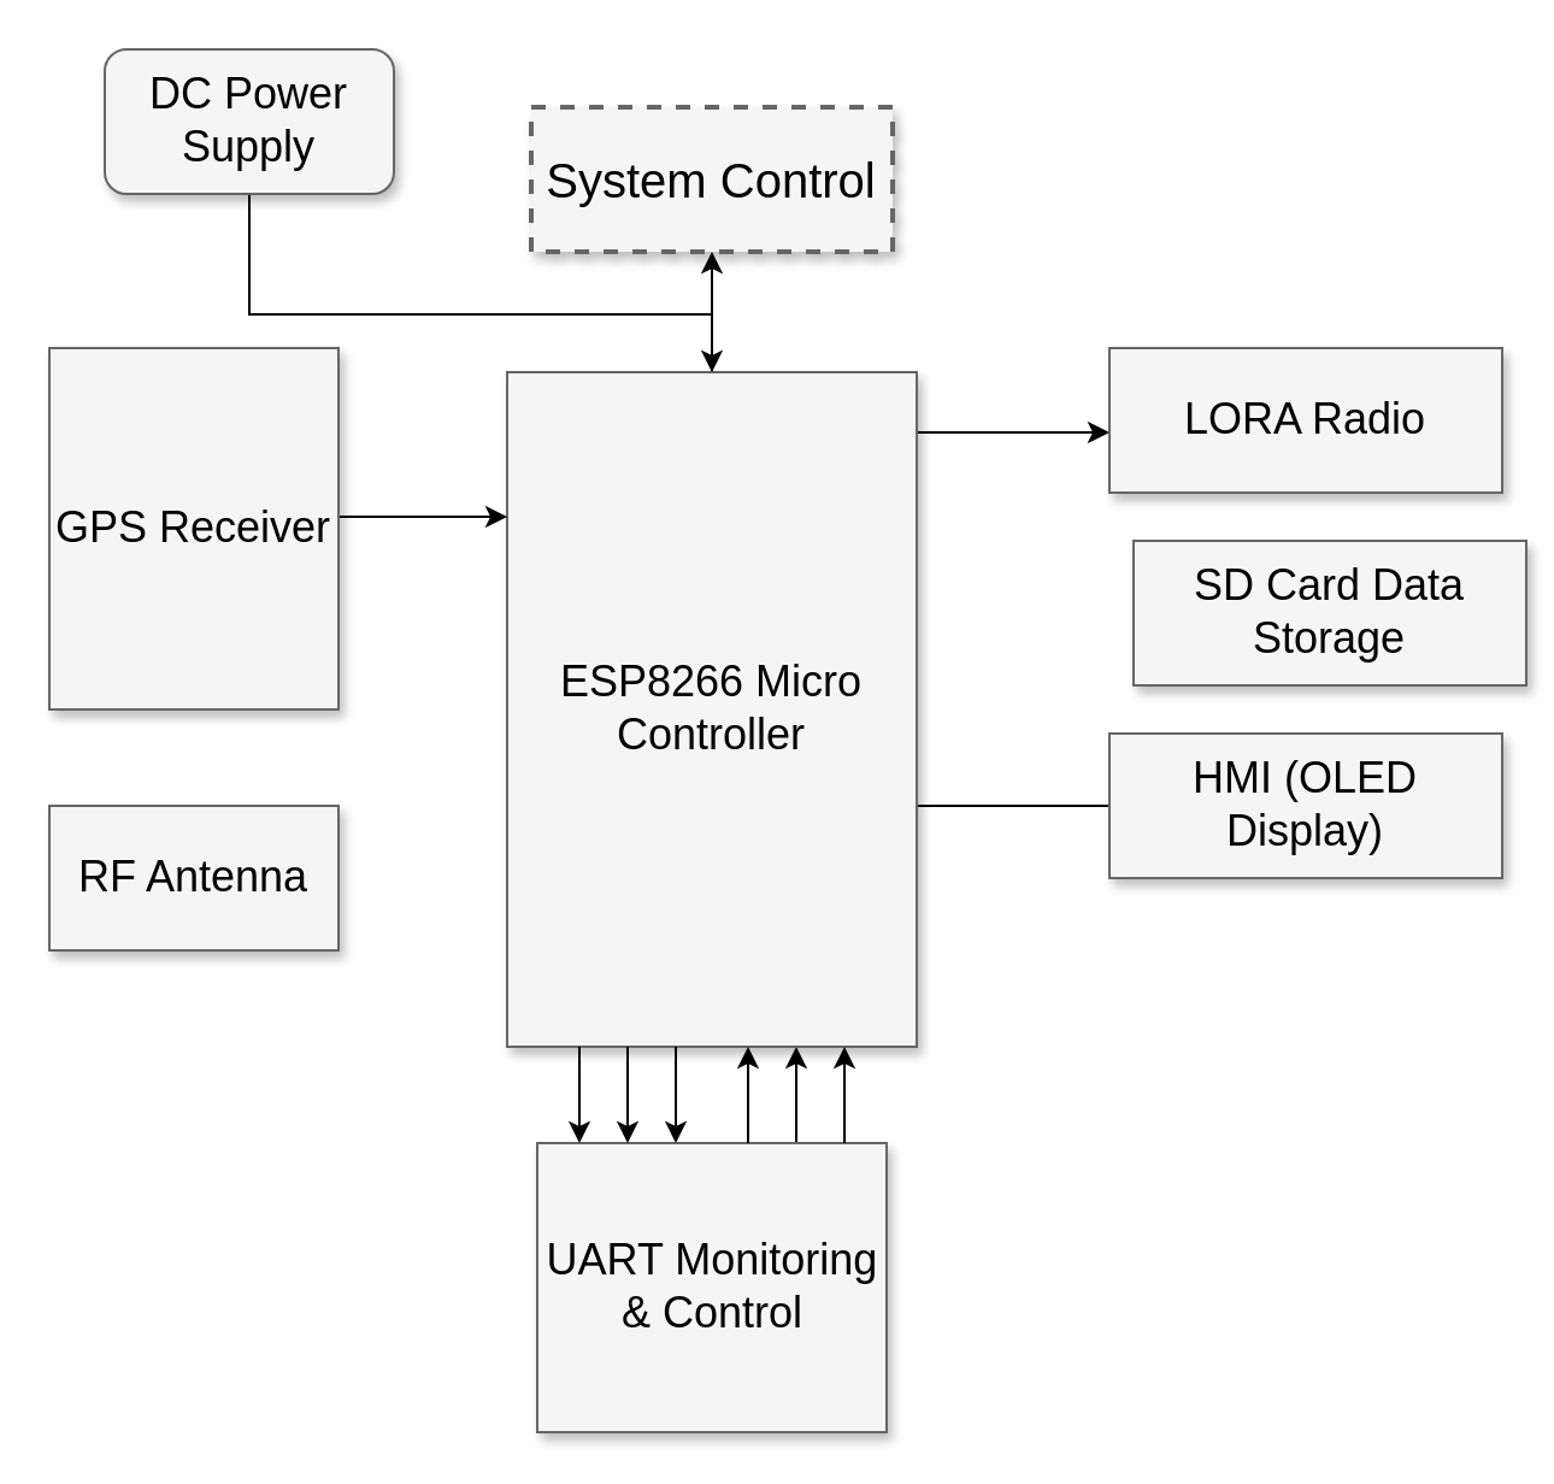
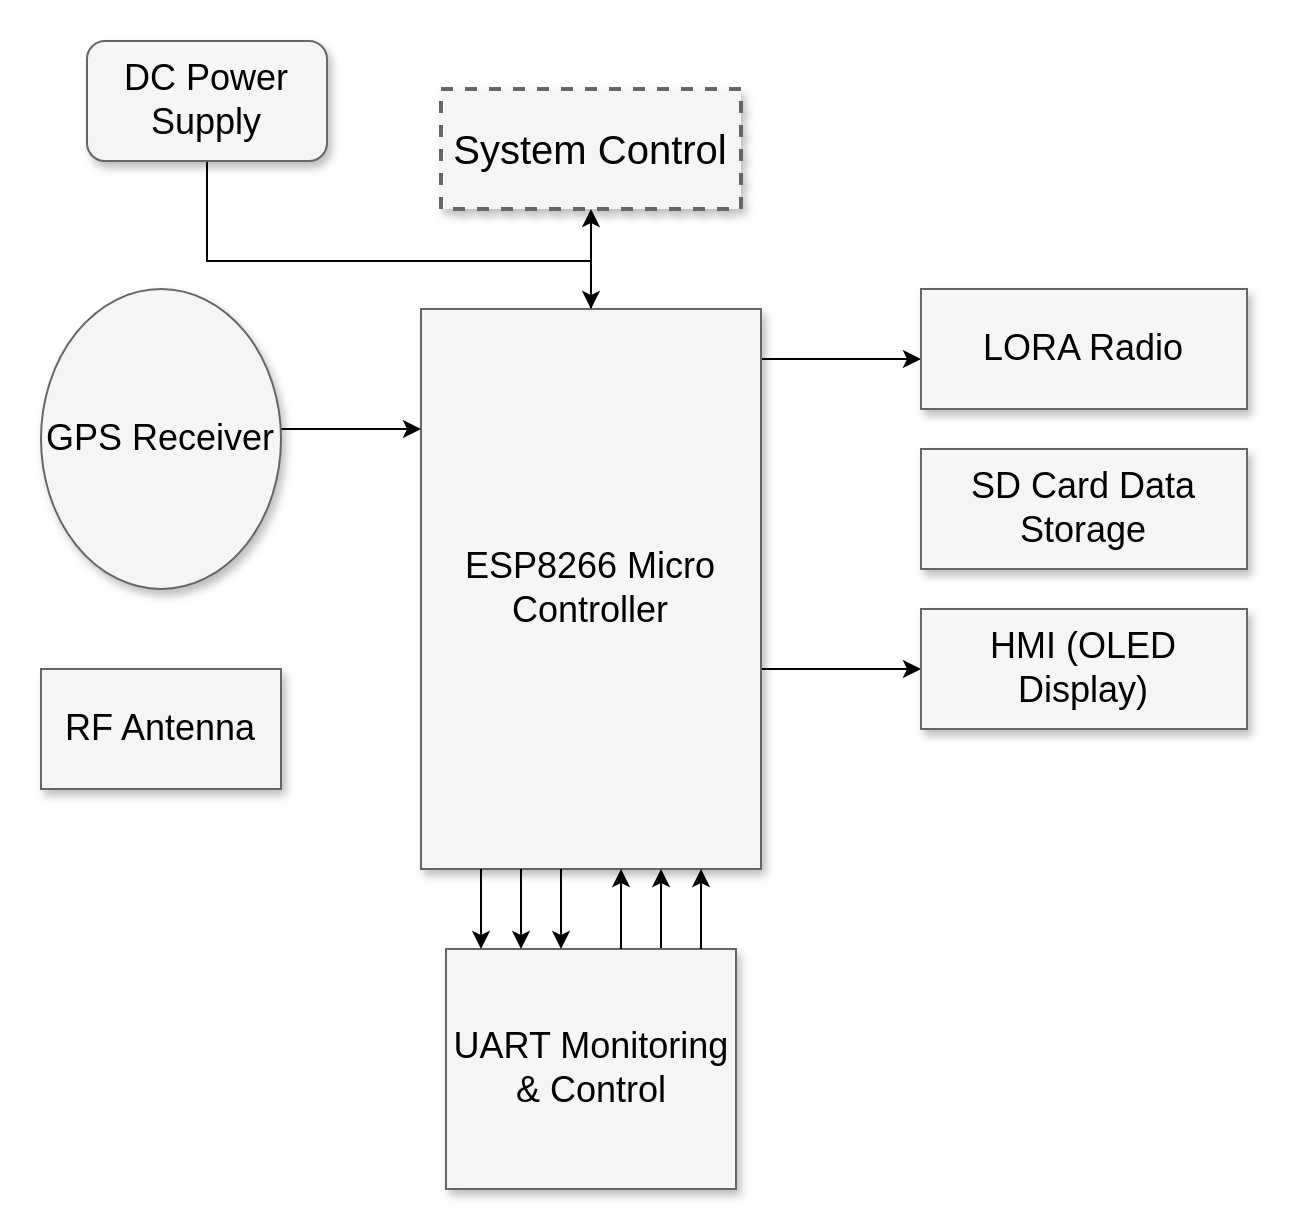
  <mxCell id="0" style=";html=1;" />
  <mxCell id="1" style=";html=1;" parent="0" />
  <mxCell id="2" value="System Control" style="whiteSpace=wrap;html=1;shadow=1;fontSize=20;fillColor=#f5f5f5;strokeColor=#666666;strokeWidth=2;dashed=1;" parent="1" vertex="1"><mxGeometry x="220" y="44" width="150" height="60" as="geometry" /></mxCell>
  <mxCell id="3" style="edgeStyle=elbowEdgeStyle;rounded=0;html=1;startArrow=none;startFill=0;jettySize=auto;orthogonalLoop=1;fontSize=18;elbow=vertical;" parent="1" source="7" target="8" edge="1"><mxGeometry relative="1" as="geometry" /></mxCell>
  <mxCell id="4" style="edgeStyle=elbowEdgeStyle;rounded=0;html=1;startArrow=none;startFill=0;jettySize=auto;orthogonalLoop=1;fontSize=18;elbow=vertical;" parent="1" source="7" target="2" edge="1"><mxGeometry relative="1" as="geometry" /></mxCell>
- <mxCell id="5" style="edgeStyle=elbowEdgeStyle;rounded=0;html=1;startArrow=none;startFill=0;jettySize=auto;orthogonalLoop=1;fontSize=18;elbow=vertical;endArrow=none;" parent="1" source="7" target="10" edge="1"><mxGeometry relative="1" as="geometry" /></mxCell>
+ <mxCell id="5" style="edgeStyle=elbowEdgeStyle;rounded=0;html=1;startArrow=none;startFill=0;jettySize=auto;orthogonalLoop=1;fontSize=18;elbow=vertical;" parent="1" source="7" target="10" edge="1"><mxGeometry relative="1" as="geometry" /></mxCell>
  <mxCell id="6" style="edgeStyle=elbowEdgeStyle;rounded=0;html=1;startArrow=none;startFill=0;jettySize=auto;orthogonalLoop=1;fontSize=18;" parent="1" source="14" target="7" edge="1"><mxGeometry relative="1" as="geometry"><Array as="points"><mxPoint x="330" y="454" /></Array></mxGeometry></mxCell>
  <mxCell id="7" value="ESP8266 Micro Controller" style="whiteSpace=wrap;html=1;shadow=1;fontSize=18;fillColor=#f5f5f5;strokeColor=#666666;" parent="1" vertex="1"><mxGeometry x="210" y="154" width="170" height="280" as="geometry" /></mxCell>
  <mxCell id="8" value="LORA Radio" style="whiteSpace=wrap;html=1;shadow=1;fontSize=18;fillColor=#f5f5f5;strokeColor=#666666;" parent="1" vertex="1"><mxGeometry x="460" y="144" width="163" height="60" as="geometry" /></mxCell>
- <mxCell id="9" value="SD Card Data Storage" style="whiteSpace=wrap;html=1;shadow=1;fontSize=18;fillColor=#f5f5f5;strokeColor=#666666;" parent="1" vertex="1"><mxGeometry x="470" y="224" width="163" height="60" as="geometry" /></mxCell>
+ <mxCell id="9" value="SD Card Data Storage" style="whiteSpace=wrap;html=1;shadow=1;fontSize=18;fillColor=#f5f5f5;strokeColor=#666666;" parent="1" vertex="1"><mxGeometry x="460" y="224" width="163" height="60" as="geometry" /></mxCell>
  <mxCell id="10" value="HMI (OLED Display)" style="whiteSpace=wrap;html=1;shadow=1;fontSize=18;fillColor=#f5f5f5;strokeColor=#666666;" parent="1" vertex="1"><mxGeometry x="460" y="304" width="163" height="60" as="geometry" /></mxCell>
  <mxCell id="11" style="edgeStyle=elbowEdgeStyle;rounded=0;html=1;startArrow=none;startFill=0;jettySize=auto;orthogonalLoop=1;fontSize=18;elbow=vertical;" parent="1" source="12" target="7" edge="1"><mxGeometry relative="1" as="geometry"><Array as="points"><mxPoint x="180" y="214" /></Array></mxGeometry></mxCell>
- <mxCell id="12" value="GPS Receiver" style="whiteSpace=wrap;html=1;shadow=1;fontSize=18;fillColor=#f5f5f5;strokeColor=#666666;" parent="1" vertex="1"><mxGeometry x="20" y="144" width="120" height="150" as="geometry" /></mxCell>
+ <mxCell id="12" value="GPS Receiver" style="ellipse;whiteSpace=wrap;html=1;shadow=1;fontSize=18;fillColor=#f5f5f5;strokeColor=#666666;" parent="1" vertex="1"><mxGeometry x="20" y="144" width="120" height="150" as="geometry" /></mxCell>
  <mxCell id="13" value="RF Antenna" style="whiteSpace=wrap;html=1;shadow=1;fontSize=18;fillColor=#f5f5f5;strokeColor=#666666;" parent="1" vertex="1"><mxGeometry x="20" y="334" width="120" height="60" as="geometry" /></mxCell>
  <mxCell id="14" value="UART Monitoring &amp;amp; Control" style="whiteSpace=wrap;html=1;shadow=1;fontSize=18;fillColor=#f5f5f5;strokeColor=#666666;" parent="1" vertex="1"><mxGeometry x="222.5" y="474" width="145" height="120" as="geometry" /></mxCell>
  <mxCell id="15" style="edgeStyle=elbowEdgeStyle;rounded=0;html=1;startArrow=none;startFill=0;jettySize=auto;orthogonalLoop=1;fontSize=18;elbow=vertical;" parent="1" source="16" target="7" edge="1"><mxGeometry relative="1" as="geometry"><Array as="points"><mxPoint x="193" y="130" /><mxPoint x="243" y="480" /></Array></mxGeometry></mxCell>
  <mxCell id="16" value="DC Power Supply" style="whiteSpace=wrap;html=1;shadow=1;fontSize=18;fillColor=#f5f5f5;strokeColor=#666666;rounded=1;" parent="1" vertex="1"><mxGeometry x="43" y="20" width="120" height="60" as="geometry" /></mxCell>
  <mxCell id="17" style="edgeStyle=elbowEdgeStyle;rounded=0;html=1;startArrow=none;startFill=0;jettySize=auto;orthogonalLoop=1;fontSize=18;" parent="1" source="14" target="7" edge="1"><mxGeometry relative="1" as="geometry"><mxPoint x="360" y="484" as="sourcePoint" /><mxPoint x="360" y="444" as="targetPoint" /><Array as="points"><mxPoint x="350" y="454" /><mxPoint x="330" y="454" /></Array></mxGeometry></mxCell>
  <mxCell id="18" style="edgeStyle=elbowEdgeStyle;rounded=0;html=1;startArrow=none;startFill=0;jettySize=auto;orthogonalLoop=1;fontSize=18;" parent="1" edge="1"><mxGeometry relative="1" as="geometry"><mxPoint x="310" y="474" as="sourcePoint" /><mxPoint x="310" y="434" as="targetPoint" /><Array as="points"><mxPoint x="310" y="454" /><mxPoint x="310" y="454" /></Array></mxGeometry></mxCell>
  <mxCell id="19" style="edgeStyle=elbowEdgeStyle;rounded=0;html=1;startArrow=none;startFill=0;jettySize=auto;orthogonalLoop=1;fontSize=18;" parent="1" edge="1"><mxGeometry relative="1" as="geometry"><mxPoint x="280" y="434" as="sourcePoint" /><mxPoint x="280" y="474" as="targetPoint" /><Array as="points"><mxPoint x="280" y="454" /><mxPoint x="310" y="464" /></Array></mxGeometry></mxCell>
  <mxCell id="20" style="edgeStyle=elbowEdgeStyle;rounded=0;html=1;startArrow=none;startFill=0;jettySize=auto;orthogonalLoop=1;fontSize=18;" parent="1" edge="1"><mxGeometry relative="1" as="geometry"><mxPoint x="260" y="434" as="sourcePoint" /><mxPoint x="260" y="474" as="targetPoint" /><Array as="points"><mxPoint x="260" y="454" /><mxPoint x="290" y="464" /></Array></mxGeometry></mxCell>
  <mxCell id="21" style="edgeStyle=elbowEdgeStyle;rounded=0;html=1;startArrow=none;startFill=0;jettySize=auto;orthogonalLoop=1;fontSize=18;" parent="1" edge="1"><mxGeometry relative="1" as="geometry"><mxPoint x="240" y="434" as="sourcePoint" /><mxPoint x="240" y="474" as="targetPoint" /><Array as="points"><mxPoint x="240" y="454" /><mxPoint x="270" y="464" /></Array></mxGeometry></mxCell>
